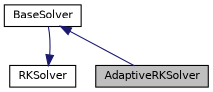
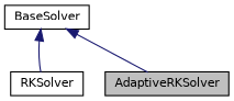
  digraph {
    node [color=black fillcolor=white fontname=Helvetica fontsize=10 shape=record style=filled]
    edge [color=midnightblue dir=back fontname=Helvetica fontsize=10 labelfontname=Helvetica labelfontsize=10 style=solid]
    n1 [fillcolor=grey75 fontcolor=black height=0.2 label=AdaptiveRKSolver width=0.4]
    n2 [height=0.2 label=RKSolver width=0.4]
    n3 [height=0.2 label=BaseSolver width=0.4]
    n3 -> n1
-   n2 -> n3
+   n3 -> n2
  }
